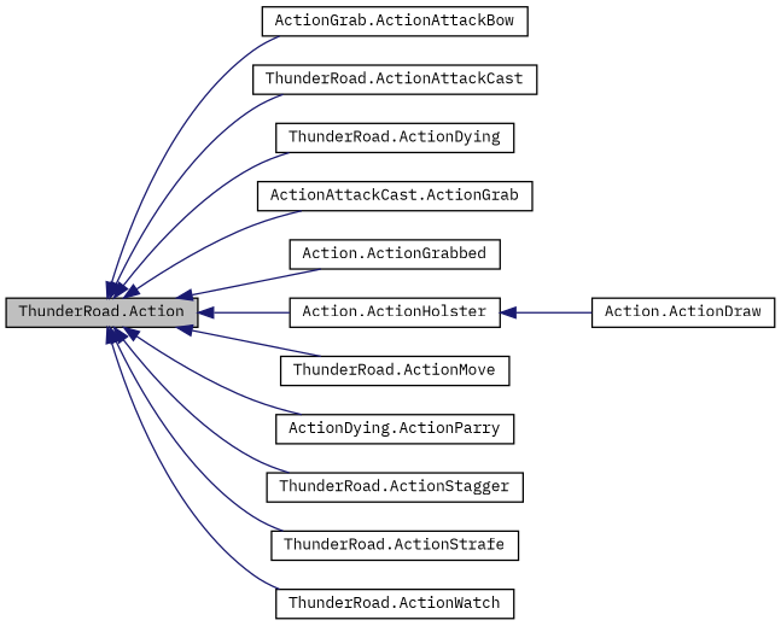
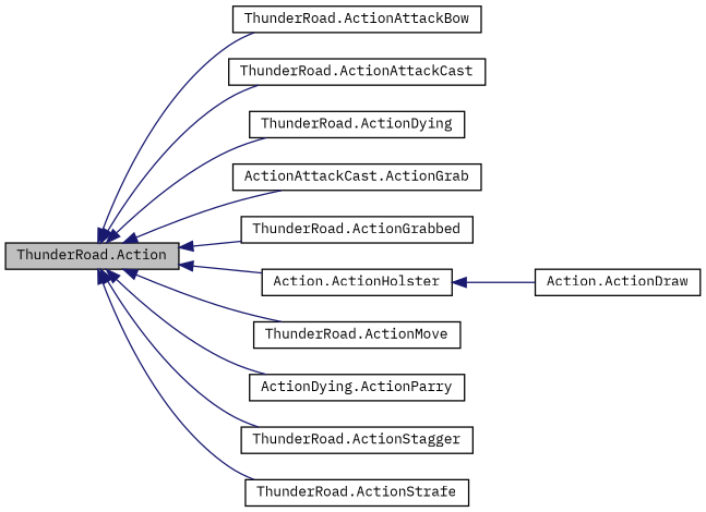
  digraph {
    fontname="IBM Plex Mono"
    rankdir=LR
    node [color=black fillcolor=white fontname="IBM Plex Mono" fontsize=10 shape=record style=filled]
    edge [color=midnightblue dir=back fontname="IBM Plex Mono" fontsize=10 labelfontname=Helvetica labelfontsize=10 style=solid]
    n1 [fillcolor=grey75 fontcolor=black height=0.2 label="ThunderRoad.Action" width=0.4]
-   n2 [height=0.2 label="ActionGrab.ActionAttackBow" width=0.4]
+   n2 [height=0.2 label="ThunderRoad.ActionAttackBow" width=0.4]
    n3 [height=0.2 label="ThunderRoad.ActionAttackCast" width=0.4]
    n4 [height=0.2 label="ThunderRoad.ActionDying" width=0.4]
    n5 [height=0.2 label="ActionAttackCast.ActionGrab" width=0.4]
-   n6 [height=0.2 label="Action.ActionGrabbed" width=0.4]
+   n6 [height=0.2 label="ThunderRoad.ActionGrabbed" width=0.4]
    n7 [height=0.2 label="Action.ActionHolster" width=0.4]
    n8 [height=0.2 label="ThunderRoad.ActionMove" width=0.4]
    n9 [height=0.2 label="ActionDying.ActionParry" width=0.4]
    n10 [height=0.2 label="ThunderRoad.ActionStagger" width=0.4]
    n11 [height=0.2 label="ThunderRoad.ActionStrafe" width=0.4]
-   n12 [height=0.2 label="ThunderRoad.ActionWatch" width=0.4]
    n13 [height=0.2 label="Action.ActionDraw" width=0.4]
    n1 -> n2
    n1 -> n3
    n1 -> n4
    n1 -> n5
    n1 -> n6
    n1 -> n7
    n1 -> n8
    n1 -> n9
    n1 -> n10
    n1 -> n11
-   n1 -> n12
    n7 -> n13
  }
